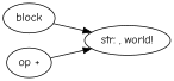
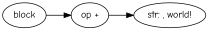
  digraph {
    fontname="Comic Neue"
    rankdir=LR
    node [fontname="Comic Neue"]
    edge [fontname="Comic Neue"]
    n1 [label=block]
    n2 [label="op +"]
    n3 [label="str: , world!"]
-   n1 -> n3
+   n1 -> n2
    n2 -> n3
  }
